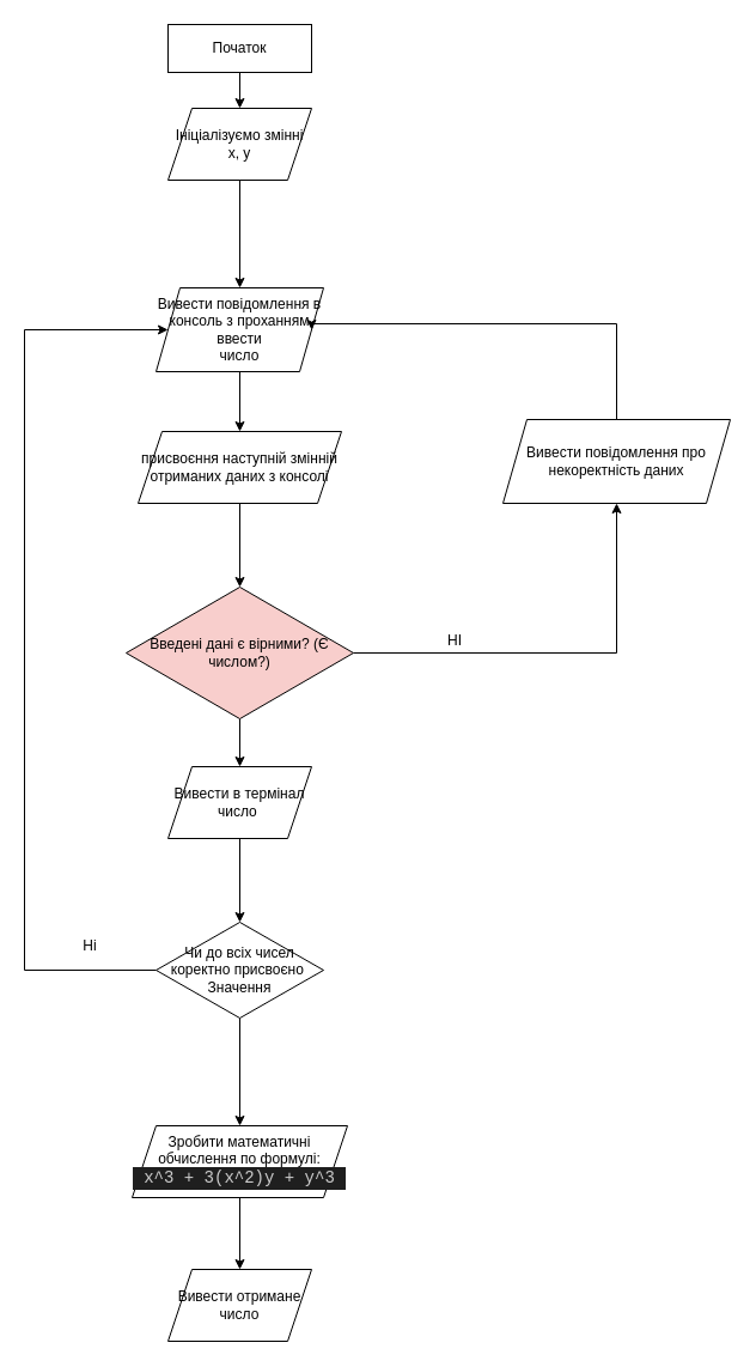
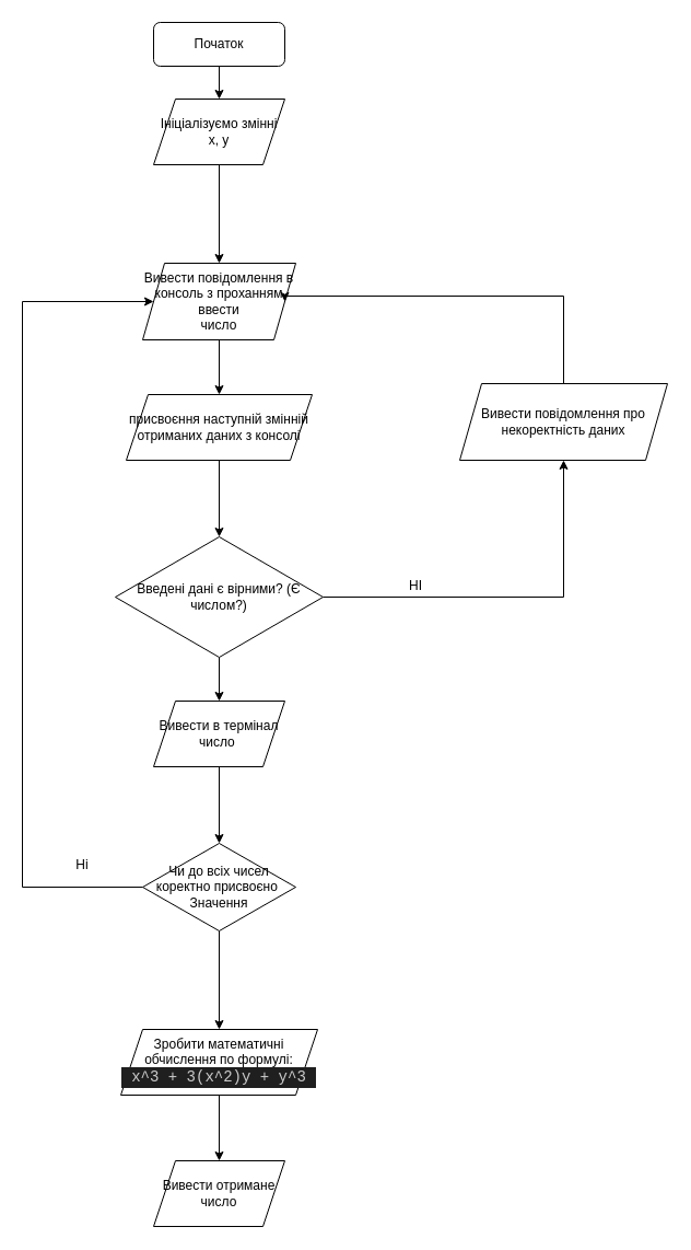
  <mxCell id="0" />
  <mxCell id="1" parent="0" />
  <mxCell id="2" style="edgeStyle=orthogonalEdgeStyle;rounded=0;orthogonalLoop=1;jettySize=auto;html=1;" edge="1" parent="1" source="3" target="20"><mxGeometry relative="1" as="geometry" /></mxCell>
- <mxCell id="3" value="Початок&lt;br&gt;" style="whiteSpace=wrap;html=1;rounded=0;" vertex="1" parent="1"><mxGeometry x="140" y="20" width="120" height="40" as="geometry" /></mxCell>
+ <mxCell id="3" value="Початок&lt;br&gt;" style="rounded=1;whiteSpace=wrap;html=1;" vertex="1" parent="1"><mxGeometry x="140" y="20" width="120" height="40" as="geometry" /></mxCell>
  <mxCell id="4" style="edgeStyle=orthogonalEdgeStyle;rounded=0;orthogonalLoop=1;jettySize=auto;html=1;entryX=0.5;entryY=0;entryDx=0;entryDy=0;" edge="1" parent="1" source="5" target="7"><mxGeometry relative="1" as="geometry" /></mxCell>
  <mxCell id="5" value="Вивести повідомлення в консоль з проханням ввести&lt;br&gt;&amp;nbsp;число&amp;nbsp;" style="shape=parallelogram;perimeter=parallelogramPerimeter;whiteSpace=wrap;html=1;fixedSize=1;" vertex="1" parent="1"><mxGeometry x="130" y="240" width="140" height="70" as="geometry" /></mxCell>
  <mxCell id="6" style="edgeStyle=orthogonalEdgeStyle;rounded=0;orthogonalLoop=1;jettySize=auto;html=1;" edge="1" parent="1" source="7" target="10"><mxGeometry relative="1" as="geometry" /></mxCell>
  <mxCell id="7" value="присвоєння наступній змінній отриманих даних з консолі" style="shape=parallelogram;perimeter=parallelogramPerimeter;whiteSpace=wrap;html=1;fixedSize=1;" vertex="1" parent="1"><mxGeometry x="115" y="360" width="170" height="60" as="geometry" /></mxCell>
  <mxCell id="8" style="edgeStyle=orthogonalEdgeStyle;rounded=0;orthogonalLoop=1;jettySize=auto;html=1;entryX=0.5;entryY=1;entryDx=0;entryDy=0;" edge="1" parent="1" source="10" target="12"><mxGeometry relative="1" as="geometry" /></mxCell>
  <mxCell id="9" style="edgeStyle=orthogonalEdgeStyle;rounded=0;orthogonalLoop=1;jettySize=auto;html=1;entryX=0.5;entryY=0;entryDx=0;entryDy=0;" edge="1" parent="1" source="10" target="15"><mxGeometry relative="1" as="geometry" /></mxCell>
- <mxCell id="10" value="Введені дані є вірними? (Є числом?)" style="rhombus;whiteSpace=wrap;html=1;fillColor=#f8cecc;" vertex="1" parent="1"><mxGeometry x="105" y="490" width="190" height="110" as="geometry" /></mxCell>
+ <mxCell id="10" value="Введені дані є вірними? (Є числом?)" style="rhombus;whiteSpace=wrap;html=1;" vertex="1" parent="1"><mxGeometry x="105" y="490" width="190" height="110" as="geometry" /></mxCell>
  <mxCell id="11" style="edgeStyle=orthogonalEdgeStyle;rounded=0;orthogonalLoop=1;jettySize=auto;html=1;entryX=1;entryY=0.5;entryDx=0;entryDy=0;" edge="1" parent="1" source="12" target="5"><mxGeometry relative="1" as="geometry"><Array as="points"><mxPoint x="515" y="270" /><mxPoint x="260" y="270" /></Array></mxGeometry></mxCell>
  <mxCell id="12" value="Вивести повідомлення про некоректність даних" style="shape=parallelogram;perimeter=parallelogramPerimeter;whiteSpace=wrap;html=1;fixedSize=1;" vertex="1" parent="1"><mxGeometry x="420" y="350" width="190" height="70" as="geometry" /></mxCell>
  <mxCell id="13" value="НІ" style="text;html=1;strokeColor=none;fillColor=none;align=center;verticalAlign=middle;whiteSpace=wrap;rounded=0;" vertex="1" parent="1"><mxGeometry x="350" y="520" width="60" height="30" as="geometry" /></mxCell>
  <mxCell id="14" value="" style="edgeStyle=orthogonalEdgeStyle;rounded=0;orthogonalLoop=1;jettySize=auto;html=1;" edge="1" parent="1" source="15" target="18"><mxGeometry relative="1" as="geometry" /></mxCell>
  <mxCell id="15" value="Вивести в термінал число&amp;nbsp;" style="shape=parallelogram;perimeter=parallelogramPerimeter;whiteSpace=wrap;html=1;fixedSize=1;" vertex="1" parent="1"><mxGeometry x="140" y="640" width="120" height="60" as="geometry" /></mxCell>
  <mxCell id="16" style="edgeStyle=orthogonalEdgeStyle;rounded=0;orthogonalLoop=1;jettySize=auto;html=1;entryX=0;entryY=0.5;entryDx=0;entryDy=0;" edge="1" parent="1" source="18" target="5"><mxGeometry relative="1" as="geometry"><Array as="points"><mxPoint x="20" y="810" /><mxPoint x="20" y="275" /></Array></mxGeometry></mxCell>
  <mxCell id="17" value="" style="edgeStyle=orthogonalEdgeStyle;rounded=0;orthogonalLoop=1;jettySize=auto;html=1;" edge="1" parent="1" source="18" target="23"><mxGeometry relative="1" as="geometry" /></mxCell>
  <mxCell id="18" value="Чи до всіх чисел коректно присвоєно&amp;nbsp;&lt;br&gt;Значення&lt;br&gt;" style="rhombus;whiteSpace=wrap;html=1;" vertex="1" parent="1"><mxGeometry x="130" y="770" width="140" height="80" as="geometry" /></mxCell>
  <mxCell id="19" style="edgeStyle=orthogonalEdgeStyle;rounded=0;orthogonalLoop=1;jettySize=auto;html=1;" edge="1" parent="1" source="20" target="5"><mxGeometry relative="1" as="geometry" /></mxCell>
  <mxCell id="20" value="Ініціалізуємо змінні x, y" style="shape=parallelogram;perimeter=parallelogramPerimeter;whiteSpace=wrap;html=1;fixedSize=1;" vertex="1" parent="1"><mxGeometry x="140" y="90" width="120" height="60" as="geometry" /></mxCell>
  <mxCell id="21" value="Ні" style="text;html=1;strokeColor=none;fillColor=none;align=center;verticalAlign=middle;whiteSpace=wrap;rounded=0;" vertex="1" parent="1"><mxGeometry x="45" y="770" width="60" height="40" as="geometry" /></mxCell>
  <mxCell id="22" style="edgeStyle=orthogonalEdgeStyle;rounded=0;orthogonalLoop=1;jettySize=auto;html=1;entryX=0.5;entryY=0;entryDx=0;entryDy=0;" edge="1" parent="1" source="23" target="24"><mxGeometry relative="1" as="geometry" /></mxCell>
  <mxCell id="23" value="Зробити математичні обчислення по формулі:&lt;br&gt;&lt;div style=&quot;color: rgb(204, 204, 204); background-color: rgb(31, 31, 31); font-family: Consolas, &amp;quot;Courier New&amp;quot;, monospace; font-size: 14px; line-height: 19px;&quot;&gt;x^3 + 3(x^2)y + y^3&lt;/div&gt;" style="shape=parallelogram;perimeter=parallelogramPerimeter;whiteSpace=wrap;html=1;fixedSize=1;" vertex="1" parent="1"><mxGeometry x="110" y="940" width="180" height="60" as="geometry" /></mxCell>
  <mxCell id="24" value="Вивести отримане число&lt;br&gt;" style="shape=parallelogram;perimeter=parallelogramPerimeter;whiteSpace=wrap;html=1;fixedSize=1;" vertex="1" parent="1"><mxGeometry x="140" y="1060" width="120" height="60" as="geometry" /></mxCell>
